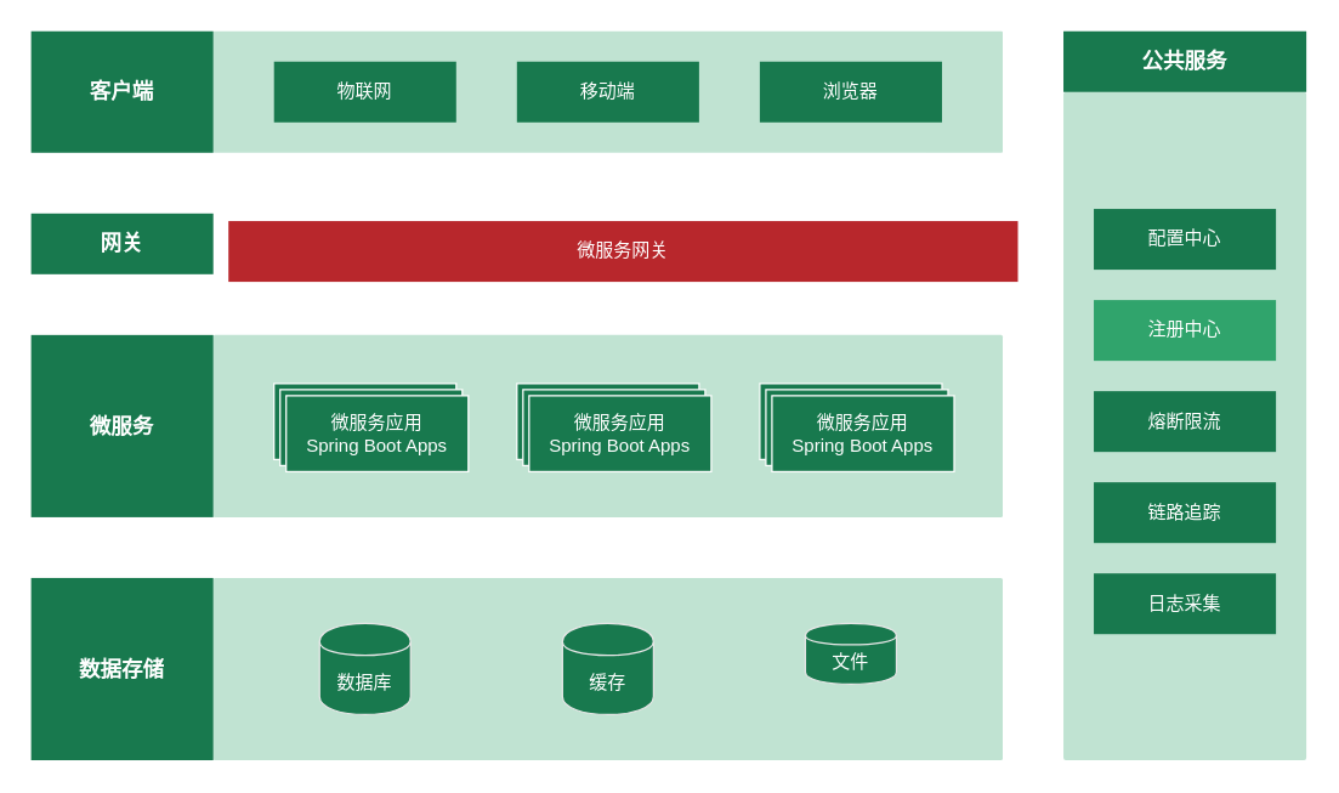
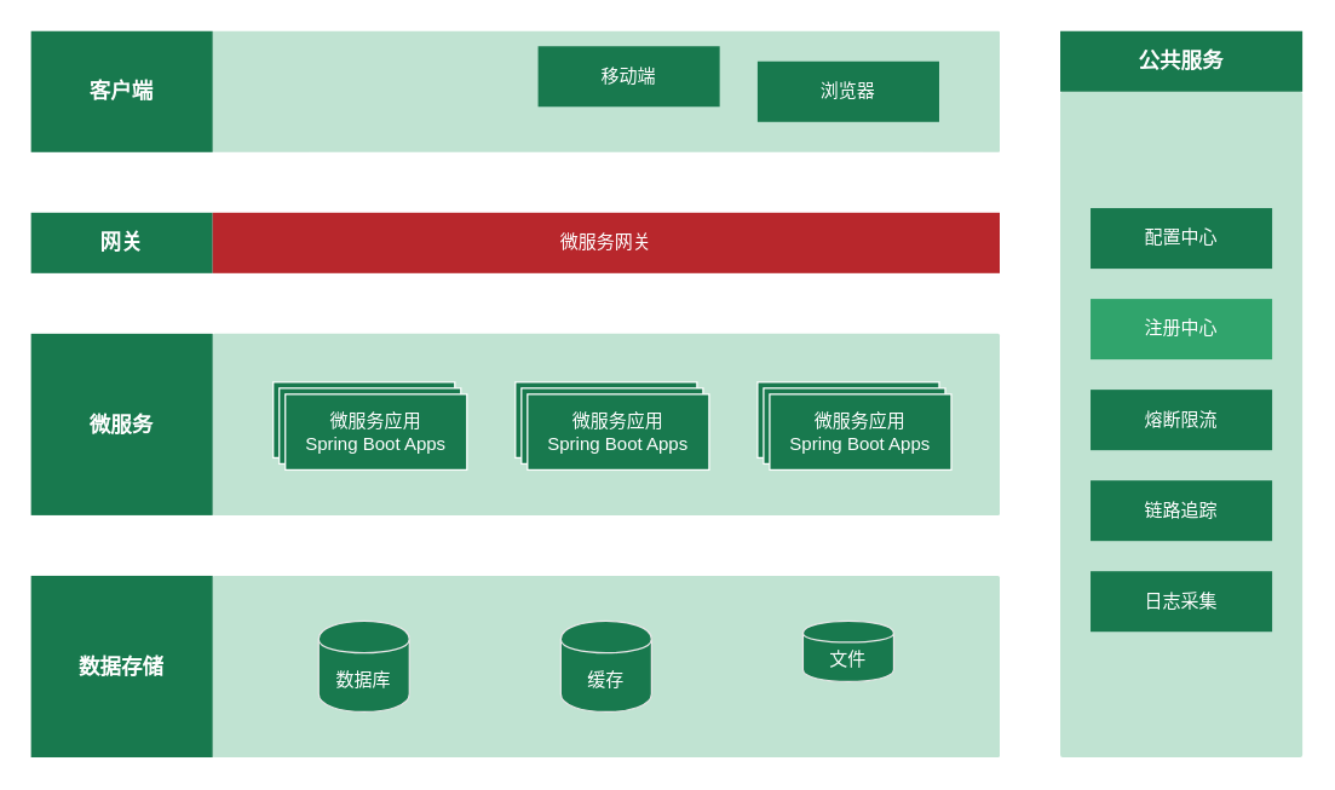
  <mxCell id="0" />
  <mxCell id="1" parent="0" />
  <mxCell id="2" value="" style="rounded=1;whiteSpace=wrap;html=1;fillColor=#30a46c;fontSize=12;strokeColor=none;fontColor=default;align=center;verticalAlign=middle;fontFamily=Helvetica;opacity=30;arcSize=1;fontStyle=0;" parent="1" vertex="1"><mxGeometry x="140" y="20" width="520" height="80" as="geometry" /></mxCell>
  <mxCell id="3" value="客户端" style="rounded=0;whiteSpace=wrap;html=1;fillColor=#18794E;fontSize=14;strokeColor=none;fontColor=#FFFFFF;fontStyle=1" parent="1" vertex="1"><mxGeometry x="20" y="20" width="120" height="80" as="geometry" /></mxCell>
  <mxCell id="4" value="网关" style="rounded=0;whiteSpace=wrap;html=1;fillColor=#18794E;fontSize=14;strokeColor=none;fontColor=#FFFFFF;fontStyle=1;align=center;verticalAlign=middle;fontFamily=Helvetica;" parent="1" vertex="1"><mxGeometry x="20" y="140" width="120" height="40" as="geometry" /></mxCell>
- <mxCell id="5" value="微服务网关" style="rounded=0;whiteSpace=wrap;html=1;fillColor=#b8272c;fontSize=12;strokeColor=none;fontColor=#FFFFFF;fontStyle=0;align=center;verticalAlign=middle;arcSize=1;fontFamily=Helvetica;" parent="1" vertex="1"><mxGeometry x="150" y="145" width="520" height="40" as="geometry" /></mxCell>
- <mxCell id="6" value="移动端" style="rounded=0;whiteSpace=wrap;html=1;fillColor=#18794E;fontSize=12;strokeColor=none;fontColor=#FFFFFF;align=center;verticalAlign=middle;fontFamily=Helvetica;fontStyle=0" parent="1" vertex="1"><mxGeometry x="340" y="40" width="120" height="40" as="geometry" /></mxCell>
- <mxCell id="7" value="物联网" style="rounded=0;whiteSpace=wrap;html=1;fillColor=#18794E;fontSize=12;strokeColor=none;fontColor=#FFFFFF;fontStyle=0" parent="1" vertex="1"><mxGeometry x="180" y="40" width="120" height="40" as="geometry" /></mxCell>
+ <mxCell id="5" value="微服务网关" style="rounded=0;whiteSpace=wrap;html=1;fillColor=#b8272c;fontSize=12;strokeColor=none;fontColor=#FFFFFF;fontStyle=0;align=center;verticalAlign=middle;arcSize=1;fontFamily=Helvetica;" parent="1" vertex="1"><mxGeometry x="140" y="140" width="520" height="40" as="geometry" /></mxCell>
+ <mxCell id="6" value="移动端" style="rounded=0;whiteSpace=wrap;html=1;fillColor=#18794E;fontSize=12;strokeColor=none;fontColor=#FFFFFF;align=center;verticalAlign=middle;fontFamily=Helvetica;fontStyle=0" parent="1" vertex="1"><mxGeometry x="355" y="30" width="120" height="40" as="geometry" /></mxCell>
  <mxCell id="8" value="微服务" style="rounded=0;whiteSpace=wrap;html=1;fillColor=#18794E;fontSize=14;strokeColor=none;fontColor=#FFFFFF;fontStyle=1;align=center;verticalAlign=middle;fontFamily=Helvetica;" parent="1" vertex="1"><mxGeometry x="20" y="220" width="120" height="120" as="geometry" /></mxCell>
  <mxCell id="9" value="" style="rounded=1;whiteSpace=wrap;html=1;fillColor=#30a46c;fontSize=12;strokeColor=none;fontColor=default;fontStyle=0;opacity=30;align=center;verticalAlign=middle;arcSize=1;fontFamily=Helvetica;" parent="1" vertex="1"><mxGeometry x="140" y="220" width="520" height="120" as="geometry" /></mxCell>
  <mxCell id="10" value="" style="rounded=1;whiteSpace=wrap;html=1;fillColor=#30a46c;fontSize=12;strokeColor=none;fontColor=default;opacity=30;align=center;verticalAlign=middle;arcSize=1;fontFamily=Helvetica;fontStyle=0;" parent="1" vertex="1"><mxGeometry x="140" y="380" width="520" height="120" as="geometry" /></mxCell>
  <mxCell id="11" value="数据存储" style="rounded=0;whiteSpace=wrap;html=1;fillColor=#18794E;fontSize=14;strokeColor=none;fontColor=#FFFFFF;fontStyle=1;align=center;verticalAlign=middle;fontFamily=Helvetica;" parent="1" vertex="1"><mxGeometry x="20" y="380" width="120" height="120" as="geometry" /></mxCell>
  <mxCell id="12" value="数据库" style="shape=cylinder;whiteSpace=wrap;html=1;boundedLbl=1;backgroundOutline=1;fillColor=#18794E;fontSize=12;rounded=0;strokeColor=#E6E6E6;fontColor=#FFFFFF;align=center;verticalAlign=middle;fontFamily=Helvetica;fontStyle=0" parent="1" vertex="1"><mxGeometry x="210" y="410" width="60" height="60" as="geometry" /></mxCell>
  <mxCell id="13" value="缓存" style="shape=cylinder;whiteSpace=wrap;html=1;boundedLbl=1;backgroundOutline=1;fillColor=#18794E;fontSize=12;rounded=0;strokeColor=#E6E6E6;fontColor=#FFFFFF;align=center;verticalAlign=middle;fontFamily=Helvetica;fontStyle=0" parent="1" vertex="1"><mxGeometry x="370" y="410" width="60" height="60" as="geometry" /></mxCell>
  <mxCell id="14" value="浏览器" style="rounded=0;whiteSpace=wrap;html=1;fillColor=#18794E;fontSize=12;strokeColor=none;fontColor=#FFFFFF;align=center;verticalAlign=middle;fontFamily=Helvetica;fontStyle=0" parent="1" vertex="1"><mxGeometry x="500" y="40" width="120" height="40" as="geometry" /></mxCell>
  <mxCell id="15" value="" style="rounded=1;whiteSpace=wrap;html=1;fillColor=#30a46c;fontSize=12;strokeColor=none;fontColor=default;opacity=30;align=center;verticalAlign=middle;arcSize=1;fontFamily=Helvetica;fontStyle=0;" parent="1" vertex="1"><mxGeometry x="700" y="60" width="160" height="440" as="geometry" /></mxCell>
  <mxCell id="16" value="链路追踪" style="rounded=0;whiteSpace=wrap;html=1;fillColor=#18794E;fontSize=12;strokeColor=none;fontColor=#FFFFFF;align=center;verticalAlign=middle;fontFamily=Helvetica;fontStyle=0" parent="1" vertex="1"><mxGeometry x="720" y="317" width="120" height="40" as="geometry" /></mxCell>
  <mxCell id="17" value="熔断限流" style="rounded=0;whiteSpace=wrap;html=1;fillColor=#18794E;fontSize=12;strokeColor=none;fontColor=#FFFFFF;align=center;verticalAlign=middle;fontFamily=Helvetica;fontStyle=0" parent="1" vertex="1"><mxGeometry x="720" y="257" width="120" height="40" as="geometry" /></mxCell>
  <mxCell id="18" value="注册中心" style="rounded=0;whiteSpace=wrap;html=1;fillColor=#30a46c;fontSize=12;strokeColor=none;fontColor=#FFFFFF;align=center;verticalAlign=middle;fontFamily=Helvetica;fontStyle=0;" parent="1" vertex="1"><mxGeometry x="720" y="197" width="120" height="40" as="geometry" /></mxCell>
  <mxCell id="19" value="配置中心" style="rounded=0;whiteSpace=wrap;html=1;fillColor=#18794E;fontSize=12;strokeColor=none;fontColor=#FFFFFF;align=center;verticalAlign=middle;fontFamily=Helvetica;fontStyle=0" parent="1" vertex="1"><mxGeometry x="720" y="137" width="120" height="40" as="geometry" /></mxCell>
  <mxCell id="20" value="" style="rounded=0;whiteSpace=wrap;html=1;fillColor=#18794E;fontSize=12;strokeColor=#FFFFFF;fontColor=#FFFFFF;align=center;verticalAlign=middle;fontFamily=Helvetica;fontStyle=0" parent="1" vertex="1"><mxGeometry x="180" y="252" width="120" height="50" as="geometry" /></mxCell>
  <mxCell id="21" value="" style="rounded=0;whiteSpace=wrap;html=1;fillColor=#18794E;fontSize=12;strokeColor=#FFFFFF;fontColor=#FFFFFF;align=center;verticalAlign=middle;fontFamily=Helvetica;fontStyle=0" parent="1" vertex="1"><mxGeometry x="184" y="256" width="120" height="50" as="geometry" /></mxCell>
  <mxCell id="22" value="微服务应用&lt;br&gt;Spring Boot Apps" style="rounded=0;whiteSpace=wrap;html=1;fillColor=#18794E;fontSize=12;strokeColor=#FFFFFF;fontColor=#FFFFFF;align=center;verticalAlign=middle;fontFamily=Helvetica;fontStyle=0" parent="1" vertex="1"><mxGeometry x="188" y="260" width="120" height="50" as="geometry" /></mxCell>
  <mxCell id="23" value="" style="rounded=0;whiteSpace=wrap;html=1;fillColor=#18794E;fontSize=12;strokeColor=#FFFFFF;fontColor=#FFFFFF;align=center;verticalAlign=middle;fontFamily=Helvetica;fontStyle=0" parent="1" vertex="1"><mxGeometry x="340" y="252" width="120" height="50" as="geometry" /></mxCell>
  <mxCell id="24" value="" style="rounded=0;whiteSpace=wrap;html=1;fillColor=#18794E;fontSize=12;strokeColor=#FFFFFF;fontColor=#FFFFFF;align=center;verticalAlign=middle;fontFamily=Helvetica;fontStyle=0" parent="1" vertex="1"><mxGeometry x="344" y="256" width="120" height="50" as="geometry" /></mxCell>
  <mxCell id="25" value="微服务应用&lt;br&gt;Spring Boot Apps" style="rounded=0;whiteSpace=wrap;html=1;fillColor=#18794E;fontSize=12;strokeColor=#FFFFFF;fontColor=#FFFFFF;align=center;verticalAlign=middle;fontFamily=Helvetica;fontStyle=0" parent="1" vertex="1"><mxGeometry x="348" y="260" width="120" height="50" as="geometry" /></mxCell>
  <mxCell id="26" value="" style="rounded=0;whiteSpace=wrap;html=1;fillColor=#18794E;fontSize=12;strokeColor=#FFFFFF;fontColor=#FFFFFF;align=center;verticalAlign=middle;fontFamily=Helvetica;fontStyle=0" parent="1" vertex="1"><mxGeometry x="500" y="252" width="120" height="50" as="geometry" /></mxCell>
  <mxCell id="27" value="" style="rounded=0;whiteSpace=wrap;html=1;fillColor=#18794E;fontSize=12;strokeColor=#FFFFFF;fontColor=#FFFFFF;align=center;verticalAlign=middle;fontFamily=Helvetica;fontStyle=0" parent="1" vertex="1"><mxGeometry x="504" y="256" width="120" height="50" as="geometry" /></mxCell>
  <mxCell id="28" value="微服务应用&lt;br&gt;Spring Boot Apps" style="rounded=0;whiteSpace=wrap;html=1;fillColor=#18794E;fontSize=12;strokeColor=#FFFFFF;fontColor=#FFFFFF;align=center;verticalAlign=middle;fontFamily=Helvetica;fontStyle=0" parent="1" vertex="1"><mxGeometry x="508" y="260" width="120" height="50" as="geometry" /></mxCell>
  <mxCell id="29" value="文件" style="shape=cylinder;whiteSpace=wrap;html=1;boundedLbl=1;backgroundOutline=1;fillColor=#18794E;fontSize=12;rounded=0;strokeColor=#E6E6E6;fontColor=#FFFFFF;align=center;verticalAlign=middle;fontFamily=Helvetica;fontStyle=0" parent="1" vertex="1"><mxGeometry x="530" y="410" width="60" height="40" as="geometry" /></mxCell>
  <mxCell id="30" value="日志采集" style="rounded=0;whiteSpace=wrap;html=1;fillColor=#18794E;fontSize=12;strokeColor=none;fontColor=#FFFFFF;align=center;verticalAlign=middle;fontFamily=Helvetica;fontStyle=0" parent="1" vertex="1"><mxGeometry x="720" y="377" width="120" height="40" as="geometry" /></mxCell>
  <mxCell id="31" value="公共服务" style="rounded=0;whiteSpace=wrap;html=1;fillColor=#18794E;fontSize=14;strokeColor=none;fontColor=#FFFFFF;fontStyle=1" parent="1" vertex="1"><mxGeometry x="700" y="20" width="160" height="40" as="geometry" /></mxCell>
